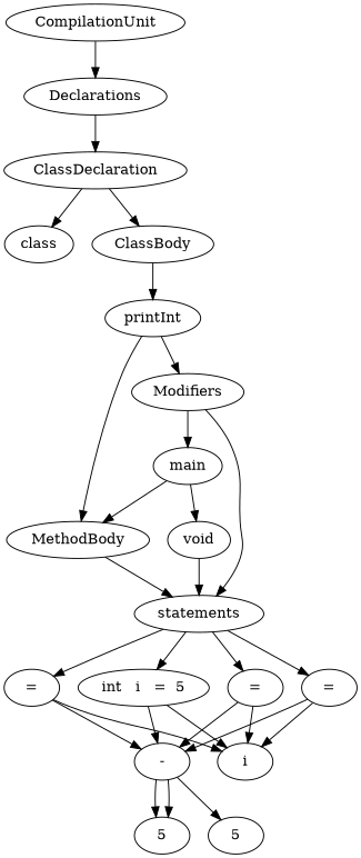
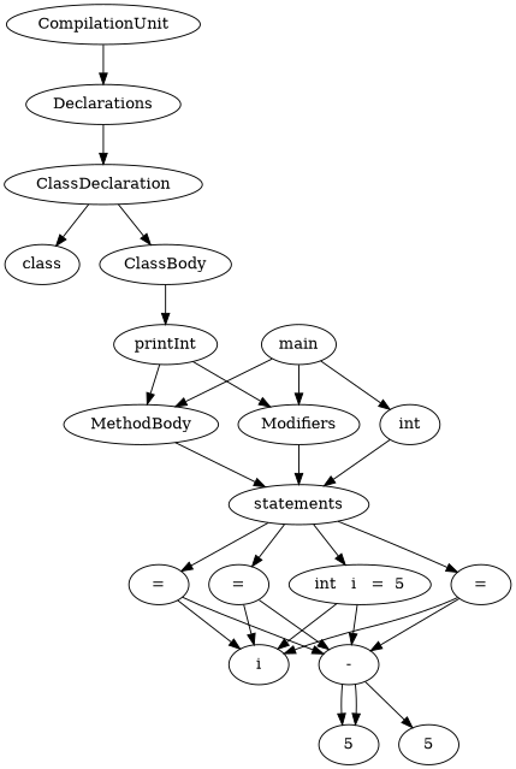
  digraph {
    n1 [label=CompilationUnit]
    n2 [label=Declarations]
    n3 [label=ClassDeclaration]
    n4 [label=class]
    n5 [label=ClassBody]
    n6 [label=printInt]
    n7 [label=Modifiers]
    n8 [label=MethodBody]
    n9 [label=main]
-   n10 [label=void]
+   n10 [label=int]
    n11 [label=statements]
    n12 [label="int   i   =  5"]
    n13 [label="="]
    n14 [label="="]
    n15 [label="="]
    n16 [label=i]
    n17 [label="-"]
    n18 [label=5]
    n19 [label=5]
    n1 -> n2
    n2 -> n3
    n3 -> n4
    n3 -> n5
    n5 -> n6
    n6 -> n7
    n6 -> n8
    n7 -> n11
    n8 -> n11
-   n7 -> n9
+   n9 -> n7
    n9 -> n8
    n9 -> n10
    n10 -> n11
    n11 -> n12
    n11 -> n13
    n11 -> n14
    n11 -> n15
    n12 -> n16
    n12 -> n17
    n13 -> n16
    n13 -> n17
    n14 -> n16
    n14 -> n17
    n15 -> n16
    n15 -> n17
    n17 -> n18
    n17 -> n18
    n17 -> n19
  }
